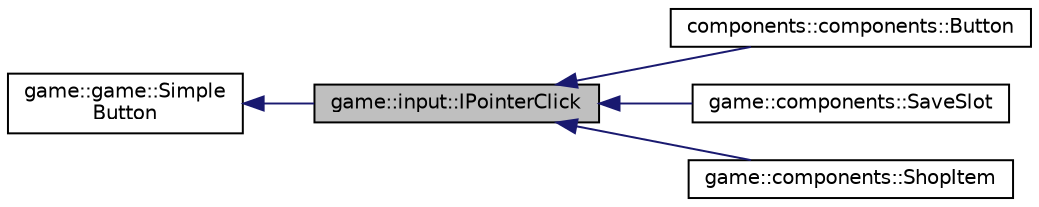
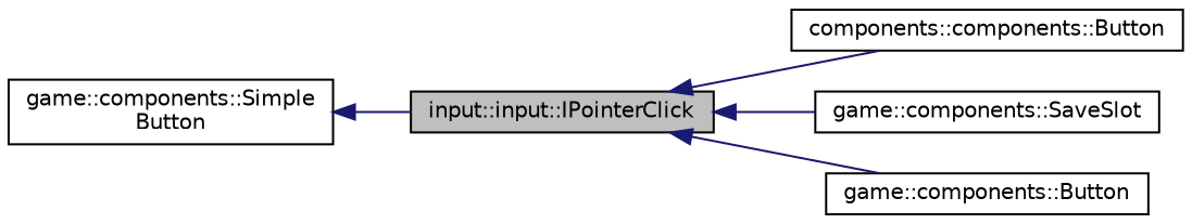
  digraph {
    rankdir=LR
    node [color=black fillcolor=white fontname=Helvetica fontsize=10 shape=record style=filled]
    edge [color=midnightblue dir=back fontname=Helvetica fontsize=10 labelfontname=Helvetica labelfontsize=10 style=solid]
-   n1 [fillcolor=grey75 fontcolor=black height=0.2 label="game::input::IPointerClick" width=0.4]
+   n1 [fillcolor=grey75 fontcolor=black height=0.2 label="input::input::IPointerClick" width=0.4]
    n2 [height=0.2 label="components::components::Button" width=0.4]
    n3 [height=0.2 label="game::components::SaveSlot" width=0.4]
-   n4 [height=0.2 label="game::components::ShopItem" width=0.4]
-   n5 [height=0.2 label="game::game::Simple\lButton" width=0.4]
+   n4 [height=0.2 label="game::components::Button" width=0.4]
+   n5 [height=0.2 label="game::components::Simple\lButton" width=0.4]
    n1 -> n2
    n1 -> n3
    n1 -> n4
    n5 -> n1
  }
